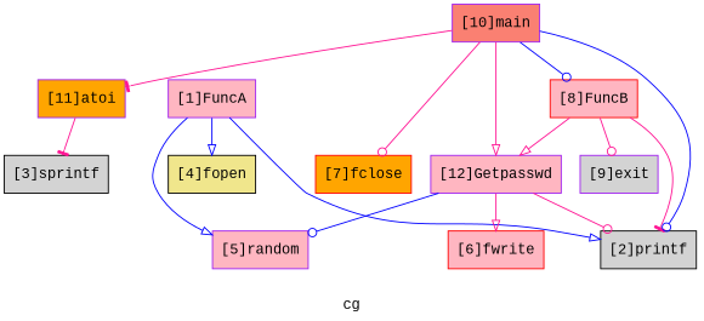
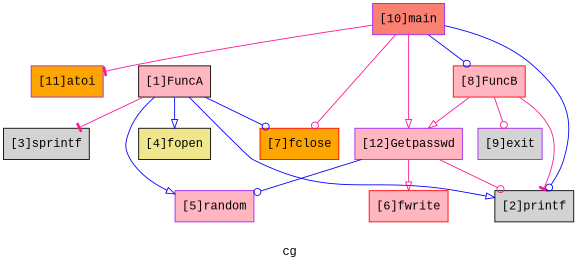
  digraph {
    fontname="Liberation Mono"
    label=cg
    node [color=purple fillcolor=lightpink fontname="Liberation Mono" shape=rectangle style=filled]
    edge [arrowhead=odot color=deeppink fontname="Liberation Mono"]
-   n1 [label="[1]FuncA"]
+   n1 [color=black label="[1]FuncA"]
    n2 [color=black fillcolor=lightgrey label="[2]printf"]
    n3 [color=black fillcolor=lightgrey label="[3]sprintf"]
    n4 [color=black fillcolor=khaki label="[4]fopen"]
    n5 [label="[5]random"]
    n6 [color=red fillcolor=orange label="[7]fclose"]
    n7 [color=red label="[6]fwrite"]
    n8 [color=red label="[8]FuncB"]
    n9 [fillcolor=lightgrey label="[9]exit"]
    n10 [label="[12]Getpasswd"]
    n11 [fillcolor=salmon label="[10]main"]
    n12 [fillcolor=orange label="[11]atoi"]
    n1 -> n2 [arrowhead=onormal color=blue]
-   n12 -> n3 [arrowhead=tee]
+   n1 -> n3 [arrowhead=tee]
    n1 -> n4 [arrowhead=onormal color=blue]
    n1 -> n5 [arrowhead=onormal color=blue]
+   n1 -> n6 [color=blue]
    n8 -> n2 [arrowhead=tee]
    n8 -> n9
    n8 -> n10 [arrowhead=onormal]
    n10 -> n2
    n10 -> n5 [color=blue]
    n10 -> n7 [arrowhead=onormal]
    n11 -> n2 [color=blue]
    n11 -> n6
    n11 -> n8 [color=blue]
    n11 -> n10 [arrowhead=onormal]
    n11 -> n12 [arrowhead=tee]
  }
